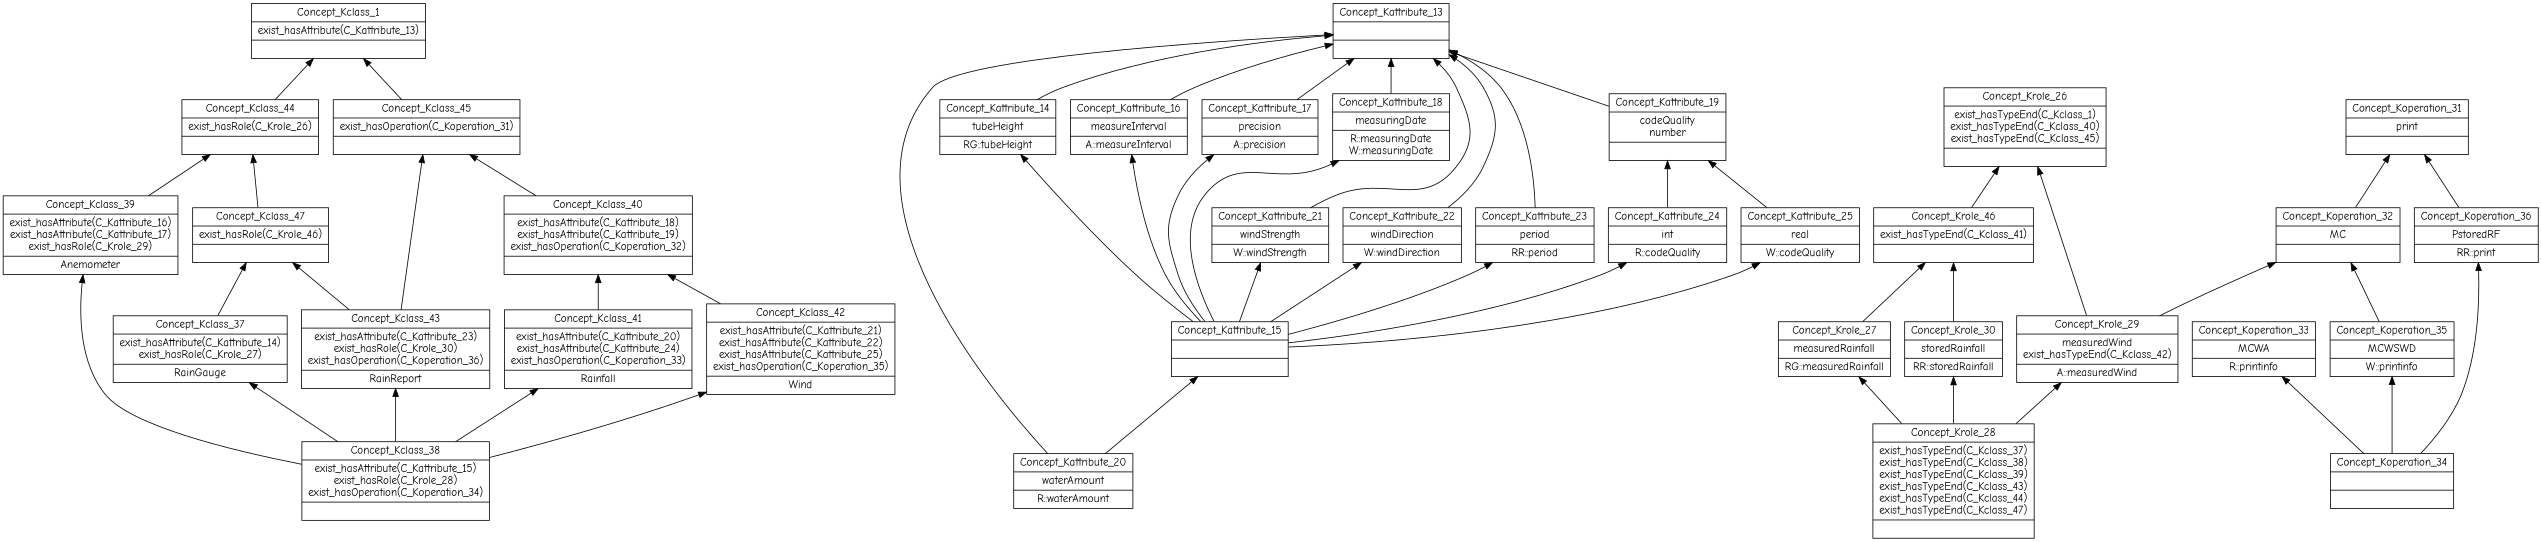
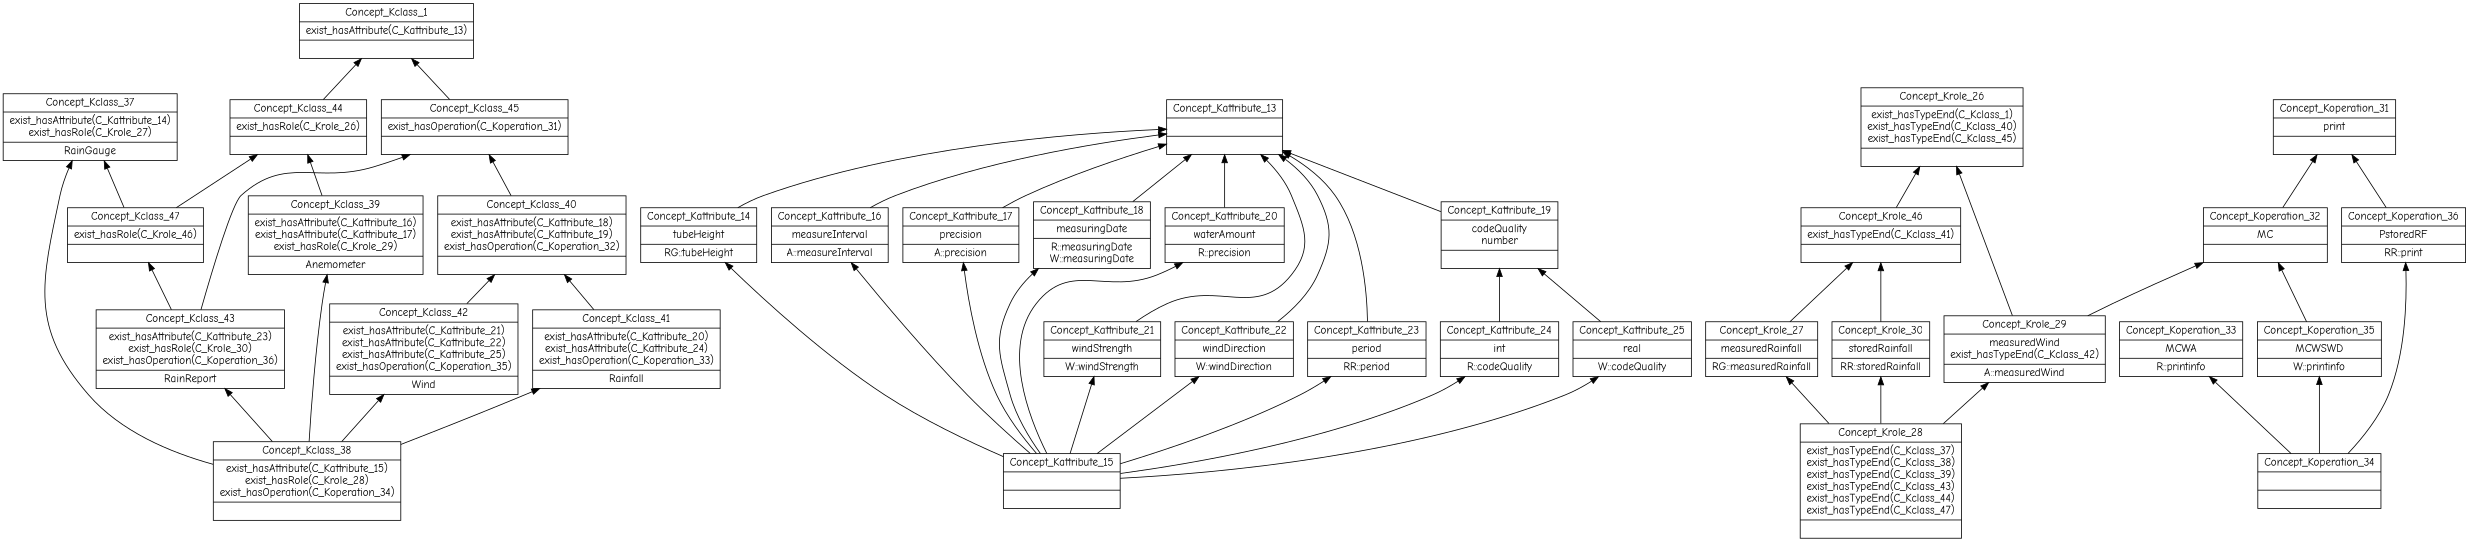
  digraph {
    fontname="Comic Neue"
    rankdir=BT
    node [fontname="Comic Neue" shape=record]
    edge [fontname="Comic Neue"]
    n1 [label="{Concept_Kclass_1|exist_hasAttribute(C_Kattribute_13)\n|}"]
    n2 [label="{Concept_Kclass_37|exist_hasAttribute(C_Kattribute_14)\nexist_hasRole(C_Krole_27)\n|RainGauge\n}"]
    n3 [label="{Concept_Kclass_47|exist_hasRole(C_Krole_46)\n|}"]
    n4 [label="{Concept_Kclass_38|exist_hasAttribute(C_Kattribute_15)\nexist_hasRole(C_Krole_28)\nexist_hasOperation(C_Koperation_34)\n|}"]
    n5 [label="{Concept_Kclass_39|exist_hasAttribute(C_Kattribute_16)\nexist_hasAttribute(C_Kattribute_17)\nexist_hasRole(C_Krole_29)\n|Anemometer\n}"]
    n6 [label="{Concept_Kclass_41|exist_hasAttribute(C_Kattribute_20)\nexist_hasAttribute(C_Kattribute_24)\nexist_hasOperation(C_Koperation_33)\n|Rainfall\n}"]
    n7 [label="{Concept_Kclass_42|exist_hasAttribute(C_Kattribute_21)\nexist_hasAttribute(C_Kattribute_22)\nexist_hasAttribute(C_Kattribute_25)\nexist_hasOperation(C_Koperation_35)\n|Wind\n}"]
    n8 [label="{Concept_Kclass_43|exist_hasAttribute(C_Kattribute_23)\nexist_hasRole(C_Krole_30)\nexist_hasOperation(C_Koperation_36)\n|RainReport\n}"]
    n9 [label="{Concept_Kclass_44|exist_hasRole(C_Krole_26)\n|}"]
    n10 [label="{Concept_Kclass_40|exist_hasAttribute(C_Kattribute_18)\nexist_hasAttribute(C_Kattribute_19)\nexist_hasOperation(C_Koperation_32)\n|}"]
    n11 [label="{Concept_Kclass_45|exist_hasOperation(C_Koperation_31)\n|}"]
    n12 [label="{Concept_Kattribute_13||}"]
    n13 [label="{Concept_Kattribute_14|tubeHeight\n|RG::tubeHeight\n}"]
    n14 [label="{Concept_Kattribute_15||}"]
    n15 [label="{Concept_Kattribute_16|measureInterval\n|A::measureInterval\n}"]
    n16 [label="{Concept_Kattribute_17|precision\n|A::precision\n}"]
    n17 [label="{Concept_Kattribute_18|measuringDate\n|R::measuringDate\nW::measuringDate\n}"]
-   n18 [label="{Concept_Kattribute_20|waterAmount\n|R::waterAmount\n}"]
+   n18 [label="{Concept_Kattribute_20|waterAmount\n|R::precision\n}"]
    n19 [label="{Concept_Kattribute_21|windStrength\n|W::windStrength\n}"]
    n20 [label="{Concept_Kattribute_22|windDirection\n|W::windDirection\n}"]
    n21 [label="{Concept_Kattribute_23|period\n|RR::period\n}"]
    n22 [label="{Concept_Kattribute_24|int\n|R::codeQuality\n}"]
    n23 [label="{Concept_Kattribute_25|real\n|W::codeQuality\n}"]
    n24 [label="{Concept_Kattribute_19|codeQuality\nnumber\n|}"]
    n25 [label="{Concept_Krole_26|exist_hasTypeEnd(C_Kclass_1)\nexist_hasTypeEnd(C_Kclass_40)\nexist_hasTypeEnd(C_Kclass_45)\n|}"]
    n26 [label="{Concept_Krole_27|measuredRainfall\n|RG::measuredRainfall\n}"]
    n27 [label="{Concept_Krole_46|exist_hasTypeEnd(C_Kclass_41)\n|}"]
    n28 [label="{Concept_Krole_28|exist_hasTypeEnd(C_Kclass_37)\nexist_hasTypeEnd(C_Kclass_38)\nexist_hasTypeEnd(C_Kclass_39)\nexist_hasTypeEnd(C_Kclass_43)\nexist_hasTypeEnd(C_Kclass_44)\nexist_hasTypeEnd(C_Kclass_47)\n|}"]
    n29 [label="{Concept_Krole_29|measuredWind\nexist_hasTypeEnd(C_Kclass_42)\n|A::measuredWind\n}"]
    n30 [label="{Concept_Krole_30|storedRainfall\n|RR::storedRainfall\n}"]
    n31 [label="{Concept_Koperation_31|print\n|}"]
    n32 [label="{Concept_Koperation_32|MC\n|}"]
    n33 [label="{Concept_Koperation_33|MCWA\n|R::printinfo\n}"]
    n34 [label="{Concept_Koperation_34||}"]
    n35 [label="{Concept_Koperation_35|MCWSWD\n|W::printinfo\n}"]
    n36 [label="{Concept_Koperation_36|PstoredRF\n|RR::print\n}"]
    subgraph sub_1 {
      label=Kclass
      n1
      n2
      n3
      n4
      n5
      n6
      n7
      n8
      n9
      n10
      n11
    }
    subgraph sub_2 {
      label=Kattribute
      n12
      n13
      n14
      n15
      n16
      n17
      n18
      n19
      n20
      n21
      n22
      n23
      n24
    }
    subgraph sub_3 {
      label=Krole
      n25
      n26
      n27
      n28
      n29
      n30
    }
    subgraph sub_4 {
      label=Koperation
      n31
      n32
      n33
      n34
      n35
      n36
    }
-   n2 -> n3
+   n3 -> n2
    n3 -> n9
    n4 -> n2
    n4 -> n5
    n4 -> n6
    n4 -> n7
    n4 -> n8
    n5 -> n9
    n6 -> n10
    n7 -> n10
    n8 -> n3
    n8 -> n11
    n9 -> n1
    n10 -> n11
    n11 -> n1
    n13 -> n12
    n14 -> n13
    n14 -> n15
    n14 -> n16
    n14 -> n17
-   n18 -> n14
+   n14 -> n18
    n14 -> n19
    n14 -> n20
    n14 -> n21
    n14 -> n22
    n14 -> n23
    n15 -> n12
    n16 -> n12
    n17 -> n12
    n18 -> n12
    n19 -> n12
    n20 -> n12
    n21 -> n12
    n22 -> n24
    n23 -> n24
    n24 -> n12
    n26 -> n27
    n27 -> n25
    n28 -> n26
    n28 -> n29
    n28 -> n30
    n29 -> n25
    n29 -> n32
    n30 -> n27
    n32 -> n31
    n34 -> n33
    n34 -> n35
    n34 -> n36
    n35 -> n32
    n36 -> n31
  }
